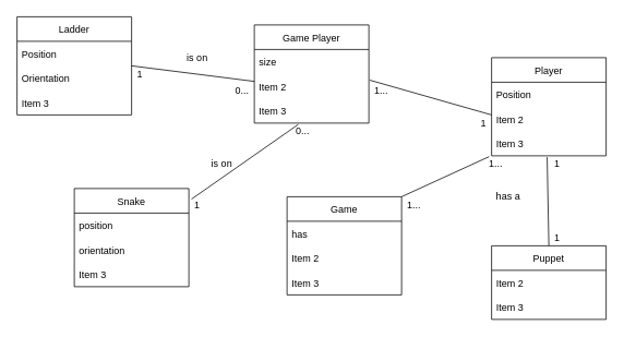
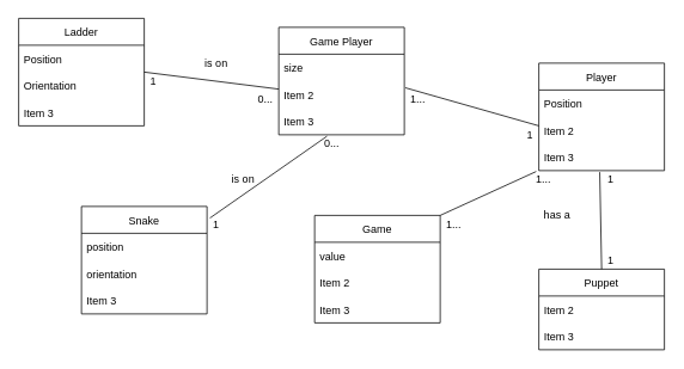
  <mxCell id="0" />
  <mxCell id="1" parent="0" />
  <mxCell id="2" value="Game Player" style="swimlane;fontStyle=0;childLayout=stackLayout;horizontal=1;startSize=30;horizontalStack=0;resizeParent=1;resizeParentMax=0;resizeLast=0;collapsible=1;marginBottom=0;" vertex="1" parent="1"><mxGeometry x="310" y="30" width="140" height="120" as="geometry" /></mxCell>
  <mxCell id="3" value="size" style="text;strokeColor=none;fillColor=none;align=left;verticalAlign=middle;spacingLeft=4;spacingRight=4;overflow=hidden;points=[[0,0.5],[1,0.5]];portConstraint=eastwest;rotatable=0;" vertex="1" parent="2"><mxGeometry y="30" width="140" height="30" as="geometry" /></mxCell>
  <mxCell id="4" value="Item 2" style="text;strokeColor=none;fillColor=none;align=left;verticalAlign=middle;spacingLeft=4;spacingRight=4;overflow=hidden;points=[[0,0.5],[1,0.5]];portConstraint=eastwest;rotatable=0;" vertex="1" parent="2"><mxGeometry y="60" width="140" height="30" as="geometry" /></mxCell>
  <mxCell id="5" value="Item 3" style="text;strokeColor=none;fillColor=none;align=left;verticalAlign=middle;spacingLeft=4;spacingRight=4;overflow=hidden;points=[[0,0.5],[1,0.5]];portConstraint=eastwest;rotatable=0;" vertex="1" parent="2"><mxGeometry y="90" width="140" height="30" as="geometry" /></mxCell>
  <mxCell id="6" value="Snake" style="swimlane;fontStyle=0;childLayout=stackLayout;horizontal=1;startSize=30;horizontalStack=0;resizeParent=1;resizeParentMax=0;resizeLast=0;collapsible=1;marginBottom=0;" vertex="1" parent="1"><mxGeometry x="90" y="230" width="140" height="120" as="geometry" /></mxCell>
  <mxCell id="7" value="position" style="text;strokeColor=none;fillColor=none;align=left;verticalAlign=middle;spacingLeft=4;spacingRight=4;overflow=hidden;points=[[0,0.5],[1,0.5]];portConstraint=eastwest;rotatable=0;" vertex="1" parent="6"><mxGeometry y="30" width="140" height="30" as="geometry" /></mxCell>
  <mxCell id="8" value="orientation" style="text;strokeColor=none;fillColor=none;align=left;verticalAlign=middle;spacingLeft=4;spacingRight=4;overflow=hidden;points=[[0,0.5],[1,0.5]];portConstraint=eastwest;rotatable=0;" vertex="1" parent="6"><mxGeometry y="60" width="140" height="30" as="geometry" /></mxCell>
  <mxCell id="9" value="Item 3" style="text;strokeColor=none;fillColor=none;align=left;verticalAlign=middle;spacingLeft=4;spacingRight=4;overflow=hidden;points=[[0,0.5],[1,0.5]];portConstraint=eastwest;rotatable=0;" vertex="1" parent="6"><mxGeometry y="90" width="140" height="30" as="geometry" /></mxCell>
  <mxCell id="10" value="Ladder" style="swimlane;fontStyle=0;childLayout=stackLayout;horizontal=1;startSize=30;horizontalStack=0;resizeParent=1;resizeParentMax=0;resizeLast=0;collapsible=1;marginBottom=0;" vertex="1" parent="1"><mxGeometry x="20" y="20" width="140" height="120" as="geometry" /></mxCell>
  <mxCell id="11" value="Position" style="text;strokeColor=none;fillColor=none;align=left;verticalAlign=middle;spacingLeft=4;spacingRight=4;overflow=hidden;points=[[0,0.5],[1,0.5]];portConstraint=eastwest;rotatable=0;" vertex="1" parent="10"><mxGeometry y="30" width="140" height="30" as="geometry" /></mxCell>
  <mxCell id="12" value="Orientation" style="text;strokeColor=none;fillColor=none;align=left;verticalAlign=middle;spacingLeft=4;spacingRight=4;overflow=hidden;points=[[0,0.5],[1,0.5]];portConstraint=eastwest;rotatable=0;" vertex="1" parent="10"><mxGeometry y="60" width="140" height="30" as="geometry" /></mxCell>
  <mxCell id="13" value="Item 3" style="text;strokeColor=none;fillColor=none;align=left;verticalAlign=middle;spacingLeft=4;spacingRight=4;overflow=hidden;points=[[0,0.5],[1,0.5]];portConstraint=eastwest;rotatable=0;" vertex="1" parent="10"><mxGeometry y="90" width="140" height="30" as="geometry" /></mxCell>
  <mxCell id="14" value="Player" style="swimlane;fontStyle=0;childLayout=stackLayout;horizontal=1;startSize=30;horizontalStack=0;resizeParent=1;resizeParentMax=0;resizeLast=0;collapsible=1;marginBottom=0;" vertex="1" parent="1"><mxGeometry x="600" y="70" width="140" height="120" as="geometry" /></mxCell>
  <mxCell id="15" value="Position" style="text;strokeColor=none;fillColor=none;align=left;verticalAlign=middle;spacingLeft=4;spacingRight=4;overflow=hidden;points=[[0,0.5],[1,0.5]];portConstraint=eastwest;rotatable=0;" vertex="1" parent="14"><mxGeometry y="30" width="140" height="30" as="geometry" /></mxCell>
  <mxCell id="16" value="Item 2" style="text;strokeColor=none;fillColor=none;align=left;verticalAlign=middle;spacingLeft=4;spacingRight=4;overflow=hidden;points=[[0,0.5],[1,0.5]];portConstraint=eastwest;rotatable=0;" vertex="1" parent="14"><mxGeometry y="60" width="140" height="30" as="geometry" /></mxCell>
  <mxCell id="17" value="Item 3" style="text;strokeColor=none;fillColor=none;align=left;verticalAlign=middle;spacingLeft=4;spacingRight=4;overflow=hidden;points=[[0,0.5],[1,0.5]];portConstraint=eastwest;rotatable=0;" vertex="1" parent="14"><mxGeometry y="90" width="140" height="30" as="geometry" /></mxCell>
  <mxCell id="18" value="Game" style="swimlane;fontStyle=0;childLayout=stackLayout;horizontal=1;startSize=30;horizontalStack=0;resizeParent=1;resizeParentMax=0;resizeLast=0;collapsible=1;marginBottom=0;" vertex="1" parent="1"><mxGeometry x="350" y="240" width="140" height="120" as="geometry" /></mxCell>
- <mxCell id="19" value="has" style="text;strokeColor=none;fillColor=none;align=left;verticalAlign=middle;spacingLeft=4;spacingRight=4;overflow=hidden;points=[[0,0.5],[1,0.5]];portConstraint=eastwest;rotatable=0;" vertex="1" parent="18"><mxGeometry y="30" width="140" height="30" as="geometry" /></mxCell>
+ <mxCell id="19" value="value" style="text;strokeColor=none;fillColor=none;align=left;verticalAlign=middle;spacingLeft=4;spacingRight=4;overflow=hidden;points=[[0,0.5],[1,0.5]];portConstraint=eastwest;rotatable=0;" vertex="1" parent="18"><mxGeometry y="30" width="140" height="30" as="geometry" /></mxCell>
  <mxCell id="20" value="Item 2" style="text;strokeColor=none;fillColor=none;align=left;verticalAlign=middle;spacingLeft=4;spacingRight=4;overflow=hidden;points=[[0,0.5],[1,0.5]];portConstraint=eastwest;rotatable=0;" vertex="1" parent="18"><mxGeometry y="60" width="140" height="30" as="geometry" /></mxCell>
  <mxCell id="21" value="Item 3" style="text;strokeColor=none;fillColor=none;align=left;verticalAlign=middle;spacingLeft=4;spacingRight=4;overflow=hidden;points=[[0,0.5],[1,0.5]];portConstraint=eastwest;rotatable=0;" vertex="1" parent="18"><mxGeometry y="90" width="140" height="30" as="geometry" /></mxCell>
  <mxCell id="22" value="" style="endArrow=none;html=1;rounded=0;entryX=1.008;entryY=0.25;entryDx=0;entryDy=0;entryPerimeter=0;" edge="1" parent="1" target="4"><mxGeometry width="50" height="50" relative="1" as="geometry"><mxPoint x="600" y="140" as="sourcePoint" /><mxPoint x="410" y="140" as="targetPoint" /></mxGeometry></mxCell>
  <mxCell id="23" value="1" style="text;html=1;align=center;verticalAlign=middle;resizable=0;points=[];autosize=1;strokeColor=none;fillColor=none;" vertex="1" parent="1"><mxGeometry x="580" y="140" width="20" height="20" as="geometry" /></mxCell>
  <mxCell id="24" value="Puppet" style="swimlane;fontStyle=0;childLayout=stackLayout;horizontal=1;startSize=30;horizontalStack=0;resizeParent=1;resizeParentMax=0;resizeLast=0;collapsible=1;marginBottom=0;" vertex="1" parent="1"><mxGeometry x="600" y="300" width="140" height="90" as="geometry" /></mxCell>
  <mxCell id="25" value="Item 2" style="text;strokeColor=none;fillColor=none;align=left;verticalAlign=middle;spacingLeft=4;spacingRight=4;overflow=hidden;points=[[0,0.5],[1,0.5]];portConstraint=eastwest;rotatable=0;" vertex="1" parent="24"><mxGeometry y="30" width="140" height="30" as="geometry" /></mxCell>
  <mxCell id="26" value="Item 3" style="text;strokeColor=none;fillColor=none;align=left;verticalAlign=middle;spacingLeft=4;spacingRight=4;overflow=hidden;points=[[0,0.5],[1,0.5]];portConstraint=eastwest;rotatable=0;" vertex="1" parent="24"><mxGeometry y="60" width="140" height="30" as="geometry" /></mxCell>
  <mxCell id="27" value="" style="endArrow=none;html=1;rounded=0;entryX=0.485;entryY=1.056;entryDx=0;entryDy=0;entryPerimeter=0;exitX=0.5;exitY=0;exitDx=0;exitDy=0;" edge="1" parent="1" source="24" target="17"><mxGeometry width="50" height="50" relative="1" as="geometry"><mxPoint x="360" y="240" as="sourcePoint" /><mxPoint x="410" y="190" as="targetPoint" /></mxGeometry></mxCell>
  <mxCell id="28" value="1..." style="text;html=1;align=center;verticalAlign=middle;resizable=0;points=[];autosize=1;strokeColor=none;fillColor=none;" vertex="1" parent="1"><mxGeometry x="450" y="100" width="30" height="20" as="geometry" /></mxCell>
  <mxCell id="29" value="1" style="text;html=1;align=center;verticalAlign=middle;resizable=0;points=[];autosize=1;strokeColor=none;fillColor=none;" vertex="1" parent="1"><mxGeometry x="670" y="190" width="20" height="20" as="geometry" /></mxCell>
  <mxCell id="30" value="1" style="text;html=1;align=center;verticalAlign=middle;resizable=0;points=[];autosize=1;strokeColor=none;fillColor=none;" vertex="1" parent="1"><mxGeometry x="670" y="280" width="20" height="20" as="geometry" /></mxCell>
  <mxCell id="31" value="has a" style="text;html=1;align=center;verticalAlign=middle;resizable=0;points=[];autosize=1;strokeColor=none;fillColor=none;" vertex="1" parent="1"><mxGeometry x="600" y="230" width="40" height="20" as="geometry" /></mxCell>
  <mxCell id="32" value="" style="endArrow=none;html=1;rounded=0;entryX=0;entryY=0.3;entryDx=0;entryDy=0;entryPerimeter=0;exitX=1;exitY=0.5;exitDx=0;exitDy=0;" edge="1" parent="1" source="10" target="4"><mxGeometry width="50" height="50" relative="1" as="geometry"><mxPoint x="360" y="270" as="sourcePoint" /><mxPoint x="410" y="220" as="targetPoint" /></mxGeometry></mxCell>
  <mxCell id="33" value="is on" style="text;html=1;align=center;verticalAlign=middle;resizable=0;points=[];autosize=1;strokeColor=none;fillColor=none;" vertex="1" parent="1"><mxGeometry x="220" y="60" width="40" height="20" as="geometry" /></mxCell>
  <mxCell id="34" value="1" style="text;html=1;align=center;verticalAlign=middle;resizable=0;points=[];autosize=1;strokeColor=none;fillColor=none;" vertex="1" parent="1"><mxGeometry x="160" y="80" width="20" height="20" as="geometry" /></mxCell>
  <mxCell id="35" value="0..." style="text;html=1;align=center;verticalAlign=middle;resizable=0;points=[];autosize=1;strokeColor=none;fillColor=none;" vertex="1" parent="1"><mxGeometry x="280" y="100" width="30" height="20" as="geometry" /></mxCell>
  <mxCell id="36" value="" style="endArrow=none;html=1;rounded=0;entryX=-0.021;entryY=1.033;entryDx=0;entryDy=0;entryPerimeter=0;exitX=1;exitY=0;exitDx=0;exitDy=0;" edge="1" parent="1" source="18" target="17"><mxGeometry width="50" height="50" relative="1" as="geometry"><mxPoint x="360" y="230" as="sourcePoint" /><mxPoint x="410" y="180" as="targetPoint" /></mxGeometry></mxCell>
  <mxCell id="37" value="1..." style="text;html=1;align=center;verticalAlign=middle;resizable=0;points=[];autosize=1;strokeColor=none;fillColor=none;" vertex="1" parent="1"><mxGeometry x="490" y="240" width="30" height="20" as="geometry" /></mxCell>
  <mxCell id="38" value="1..." style="text;html=1;align=center;verticalAlign=middle;resizable=0;points=[];autosize=1;strokeColor=none;fillColor=none;" vertex="1" parent="1"><mxGeometry x="590" y="190" width="30" height="20" as="geometry" /></mxCell>
  <mxCell id="39" value="" style="endArrow=none;html=1;rounded=0;entryX=0.384;entryY=1.054;entryDx=0;entryDy=0;entryPerimeter=0;exitX=1.023;exitY=0.108;exitDx=0;exitDy=0;exitPerimeter=0;" edge="1" parent="1" source="6" target="5"><mxGeometry width="50" height="50" relative="1" as="geometry"><mxPoint x="370" y="250" as="sourcePoint" /><mxPoint x="420" y="200" as="targetPoint" /></mxGeometry></mxCell>
  <mxCell id="40" value="is on" style="text;html=1;align=center;verticalAlign=middle;resizable=0;points=[];autosize=1;strokeColor=none;fillColor=none;" vertex="1" parent="1"><mxGeometry x="250" y="190" width="40" height="20" as="geometry" /></mxCell>
  <mxCell id="41" value="0..." style="text;html=1;align=center;verticalAlign=middle;resizable=0;points=[];autosize=1;strokeColor=none;fillColor=none;" vertex="1" parent="1"><mxGeometry x="354" y="150" width="30" height="20" as="geometry" /></mxCell>
  <mxCell id="42" value="1" style="text;html=1;align=center;verticalAlign=middle;resizable=0;points=[];autosize=1;strokeColor=none;fillColor=none;" vertex="1" parent="1"><mxGeometry x="230" y="240" width="20" height="20" as="geometry" /></mxCell>
